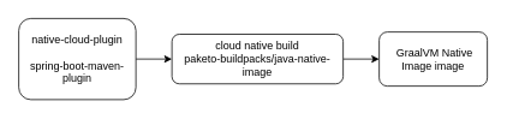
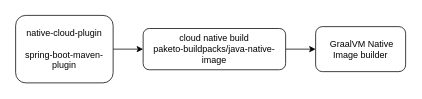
  <mxCell id="0" />
  <mxCell id="1" parent="0" />
  <mxCell id="2" style="edgeStyle=orthogonalEdgeStyle;rounded=0;orthogonalLoop=1;jettySize=auto;html=1;" edge="1" parent="1" source="3" target="5"><mxGeometry relative="1" as="geometry"><mxPoint x="320" y="65" as="targetPoint" /></mxGeometry></mxCell>
  <mxCell id="3" value="native-cloud-plugin&lt;br&gt;&lt;br&gt;spring-boot-maven-plugin" style="rounded=1;whiteSpace=wrap;html=1;" vertex="1" parent="1"><mxGeometry x="20" y="20" width="130" height="90" as="geometry" /></mxCell>
  <mxCell id="4" value="" style="edgeStyle=orthogonalEdgeStyle;rounded=0;orthogonalLoop=1;jettySize=auto;html=1;" edge="1" parent="1" source="5" target="6"><mxGeometry relative="1" as="geometry" /></mxCell>
  <mxCell id="5" value="cloud native build&lt;br&gt;paketo-buildpacks/java-native-image" style="rounded=1;whiteSpace=wrap;html=1;" vertex="1" parent="1"><mxGeometry x="190" y="37.5" width="190" height="55" as="geometry" /></mxCell>
- <mxCell id="6" value="&amp;nbsp;GraalVM Native Image image" style="whiteSpace=wrap;html=1;rounded=1;" vertex="1" parent="1"><mxGeometry x="420" y="35" width="120" height="60" as="geometry" /></mxCell>
+ <mxCell id="6" value="&amp;nbsp;GraalVM Native Image builder" style="whiteSpace=wrap;html=1;rounded=1;" vertex="1" parent="1"><mxGeometry x="420" y="35" width="120" height="60" as="geometry" /></mxCell>
